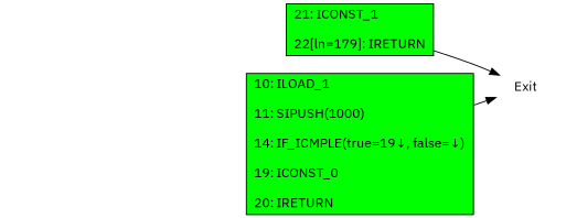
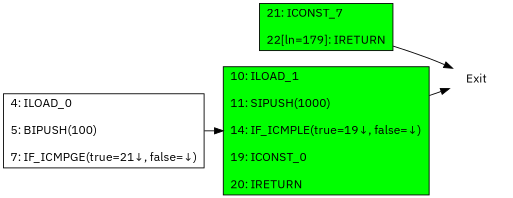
  digraph {
    dir=forward
    fontname="IBM Plex Sans"
    rankdir=LR
    ranksep=0.3
    node [fillcolor=green fontname="IBM Plex Sans" labelloc=l shape=box]
    edge [dir=forward fontname="IBM Plex Sans"]
-   n1 [label="21: ICONST_1\l\l22[ln=179]: IRETURN\l" style=filled]
+   n1 [label="21: ICONST_7\l\l22[ln=179]: IRETURN\l" style=filled]
    n2 [color=white fillcolor=black label=Exit shape=doubleoctagon]
+   n3 [label="4: ILOAD_0\l\l5: BIPUSH(100)\l\l7: IF_ICMPGE(true=21↓, false=↓)\l" fillcolor=""]
    n4 [label="10: ILOAD_1\l\l11: SIPUSH(1000)\l\l14: IF_ICMPLE(true=19↓, false=↓)\l\l19: ICONST_0\l\l20: IRETURN\l" style=filled]
    n1 -> n2
+   n3 -> n4
    n4 -> n2
  }
